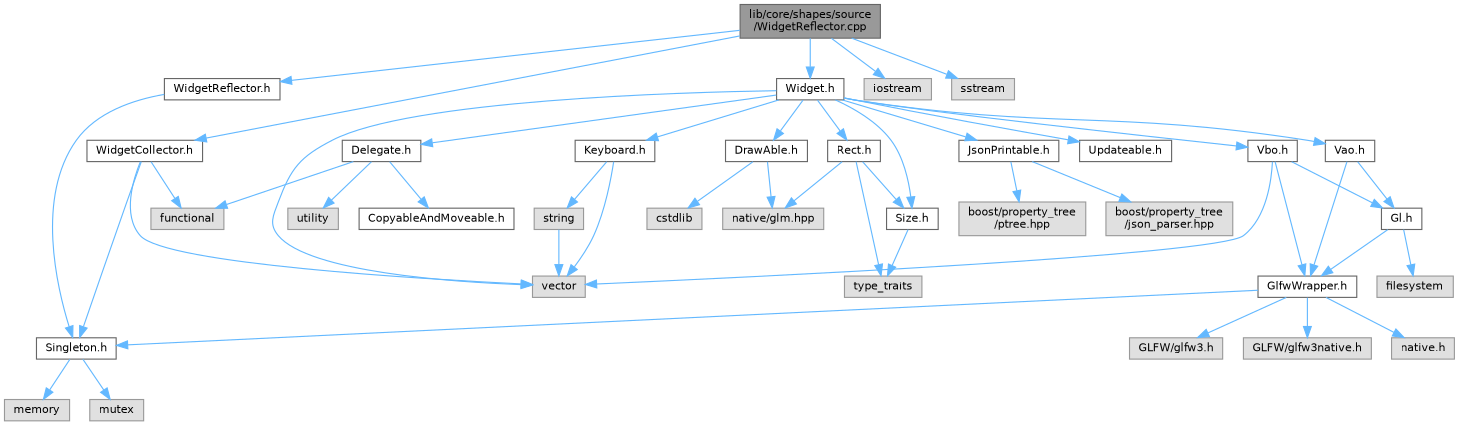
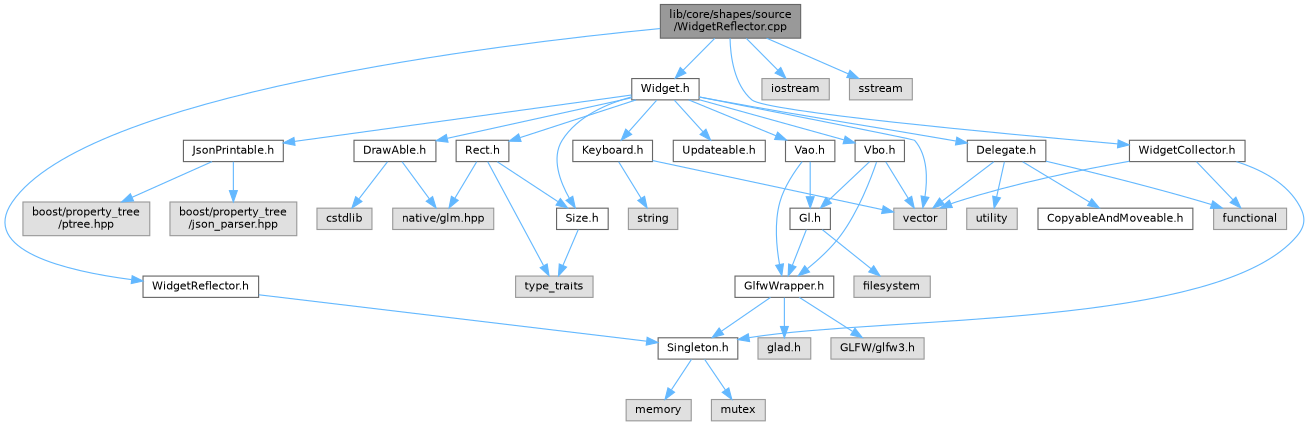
  digraph {
    node [color=grey60 fillcolor="#E0E0E0" fontname=Helvetica fontsize=10 shape=box style=filled]
    edge [color=steelblue1 fontname=Helvetica fontsize=10 labelfontname=Helvetica labelfontsize=10 style=solid]
    n1 [color=gray40 fillcolor=grey60 fontcolor=black height=0.2 label="lib/core/shapes/source\l/WidgetReflector.cpp" width=0.4]
    n2 [color=grey40 fillcolor=white height=0.2 label="WidgetReflector.h" width=0.4]
    n3 [color=grey40 fillcolor=white height=0.2 label="Widget.h" width=0.4]
    n4 [color=grey40 fillcolor=white height=0.2 label="WidgetCollector.h" width=0.4]
    n5 [height=0.2 label=iostream width=0.4]
    n6 [height=0.2 label=sstream width=0.4]
    n7 [color=grey40 fillcolor=white height=0.2 label="Singleton.h" width=0.4]
    n8 [color=grey40 fillcolor=white height=0.2 label="Delegate.h" width=0.4]
    n9 [height=0.2 label=vector width=0.4]
    n10 [color=grey40 fillcolor=white height=0.2 label="DrawAble.h" width=0.4]
    n11 [color=grey40 fillcolor=white height=0.2 label="JsonPrintable.h" width=0.4]
    n12 [color=grey40 fillcolor=white height=0.2 label="Keyboard.h" width=0.4]
    n13 [color=grey40 fillcolor=white height=0.2 label="Rect.h" width=0.4]
    n14 [color=grey40 fillcolor=white height=0.2 label="Size.h" width=0.4]
    n15 [color=grey40 fillcolor=white height=0.2 label="Updateable.h" width=0.4]
    n16 [color=grey40 fillcolor=white height=0.2 label="Vao.h" width=0.4]
    n17 [color=grey40 fillcolor=white height=0.2 label="Vbo.h" width=0.4]
    n18 [height=0.2 label=functional width=0.4]
    n19 [height=0.2 label=memory width=0.4]
    n20 [height=0.2 label=mutex width=0.4]
    n21 [color=grey40 fillcolor=white height=0.2 label="CopyableAndMoveable.h" width=0.4]
    n22 [height=0.2 label=utility width=0.4]
    n23 [height=0.2 label="native/glm.hpp" width=0.4]
    n24 [height=0.2 label=cstdlib width=0.4]
    n25 [height=0.2 label="boost/property_tree\l/json_parser.hpp" width=0.4]
    n26 [height=0.2 label="boost/property_tree\l/ptree.hpp" width=0.4]
    n27 [height=0.2 label=string width=0.4]
    n28 [height=0.2 label=type_traits width=0.4]
    n29 [color=grey40 fillcolor=white height=0.2 label="Gl.h" width=0.4]
    n30 [color=grey40 fillcolor=white height=0.2 label="GlfwWrapper.h" width=0.4]
    n31 [height=0.2 label=filesystem width=0.4]
-   n32 [height=0.2 label="native.h" width=0.4]
+   n32 [height=0.2 label="glad.h" width=0.4]
    n33 [height=0.2 label="GLFW/glfw3.h" width=0.4]
-   n34 [height=0.2 label="GLFW/glfw3native.h" width=0.4]
    n1 -> n2
    n1 -> n3
    n1 -> n4
    n1 -> n5
    n1 -> n6
    n2 -> n7
    n3 -> n8
    n3 -> n9
    n3 -> n10
    n3 -> n11
    n3 -> n12
    n3 -> n13
    n3 -> n14
    n3 -> n15
    n3 -> n16
    n3 -> n17
    n4 -> n7
    n4 -> n9
    n4 -> n18
    n7 -> n19
    n7 -> n20
-   n27 -> n9
+   n8 -> n9
    n8 -> n18
    n8 -> n21
    n8 -> n22
    n10 -> n23
    n10 -> n24
    n11 -> n25
    n11 -> n26
    n12 -> n9
    n12 -> n27
    n13 -> n14
    n13 -> n23
    n13 -> n28
    n14 -> n28
    n16 -> n29
    n16 -> n30
    n17 -> n9
    n17 -> n29
    n17 -> n30
    n29 -> n30
    n29 -> n31
    n30 -> n7
    n30 -> n32
    n30 -> n33
-   n30 -> n34
  }
